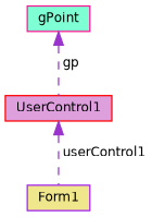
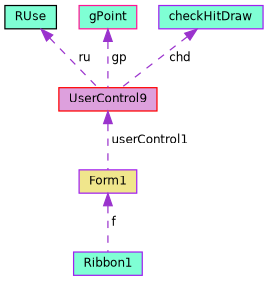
  digraph {
    node [color=purple fillcolor=aquamarine fontname=Helvetica fontsize=10 shape=record style=filled]
    edge [color=darkorchid3 dir=back fontname=Helvetica fontsize=10 labelfontname=Helvetica labelfontsize=10 style=dashed]
+   n1 [fontcolor=black height=0.2 label=Ribbon1 width=0.4]
    n2 [fillcolor=khaki height=0.2 label=Form1 width=0.4]
-   n3 [color=red fillcolor=plum height=0.2 label=UserControl1 width=0.4]
+   n3 [color=red fillcolor=plum height=0.2 label=UserControl9 width=0.4]
+   n4 [color=black height=0.2 label=RUse width=0.4]
    n5 [color=deeppink height=0.2 label=gPoint width=0.4]
+   n6 [height=0.2 label=checkHitDraw width=0.4]
+   n2 -> n1 [label=" f"]
    n3 -> n2 [label=" userControl1"]
+   n4 -> n3 [label=" ru"]
    n5 -> n3 [label=" gp"]
+   n6 -> n3 [label=" chd"]
  }
